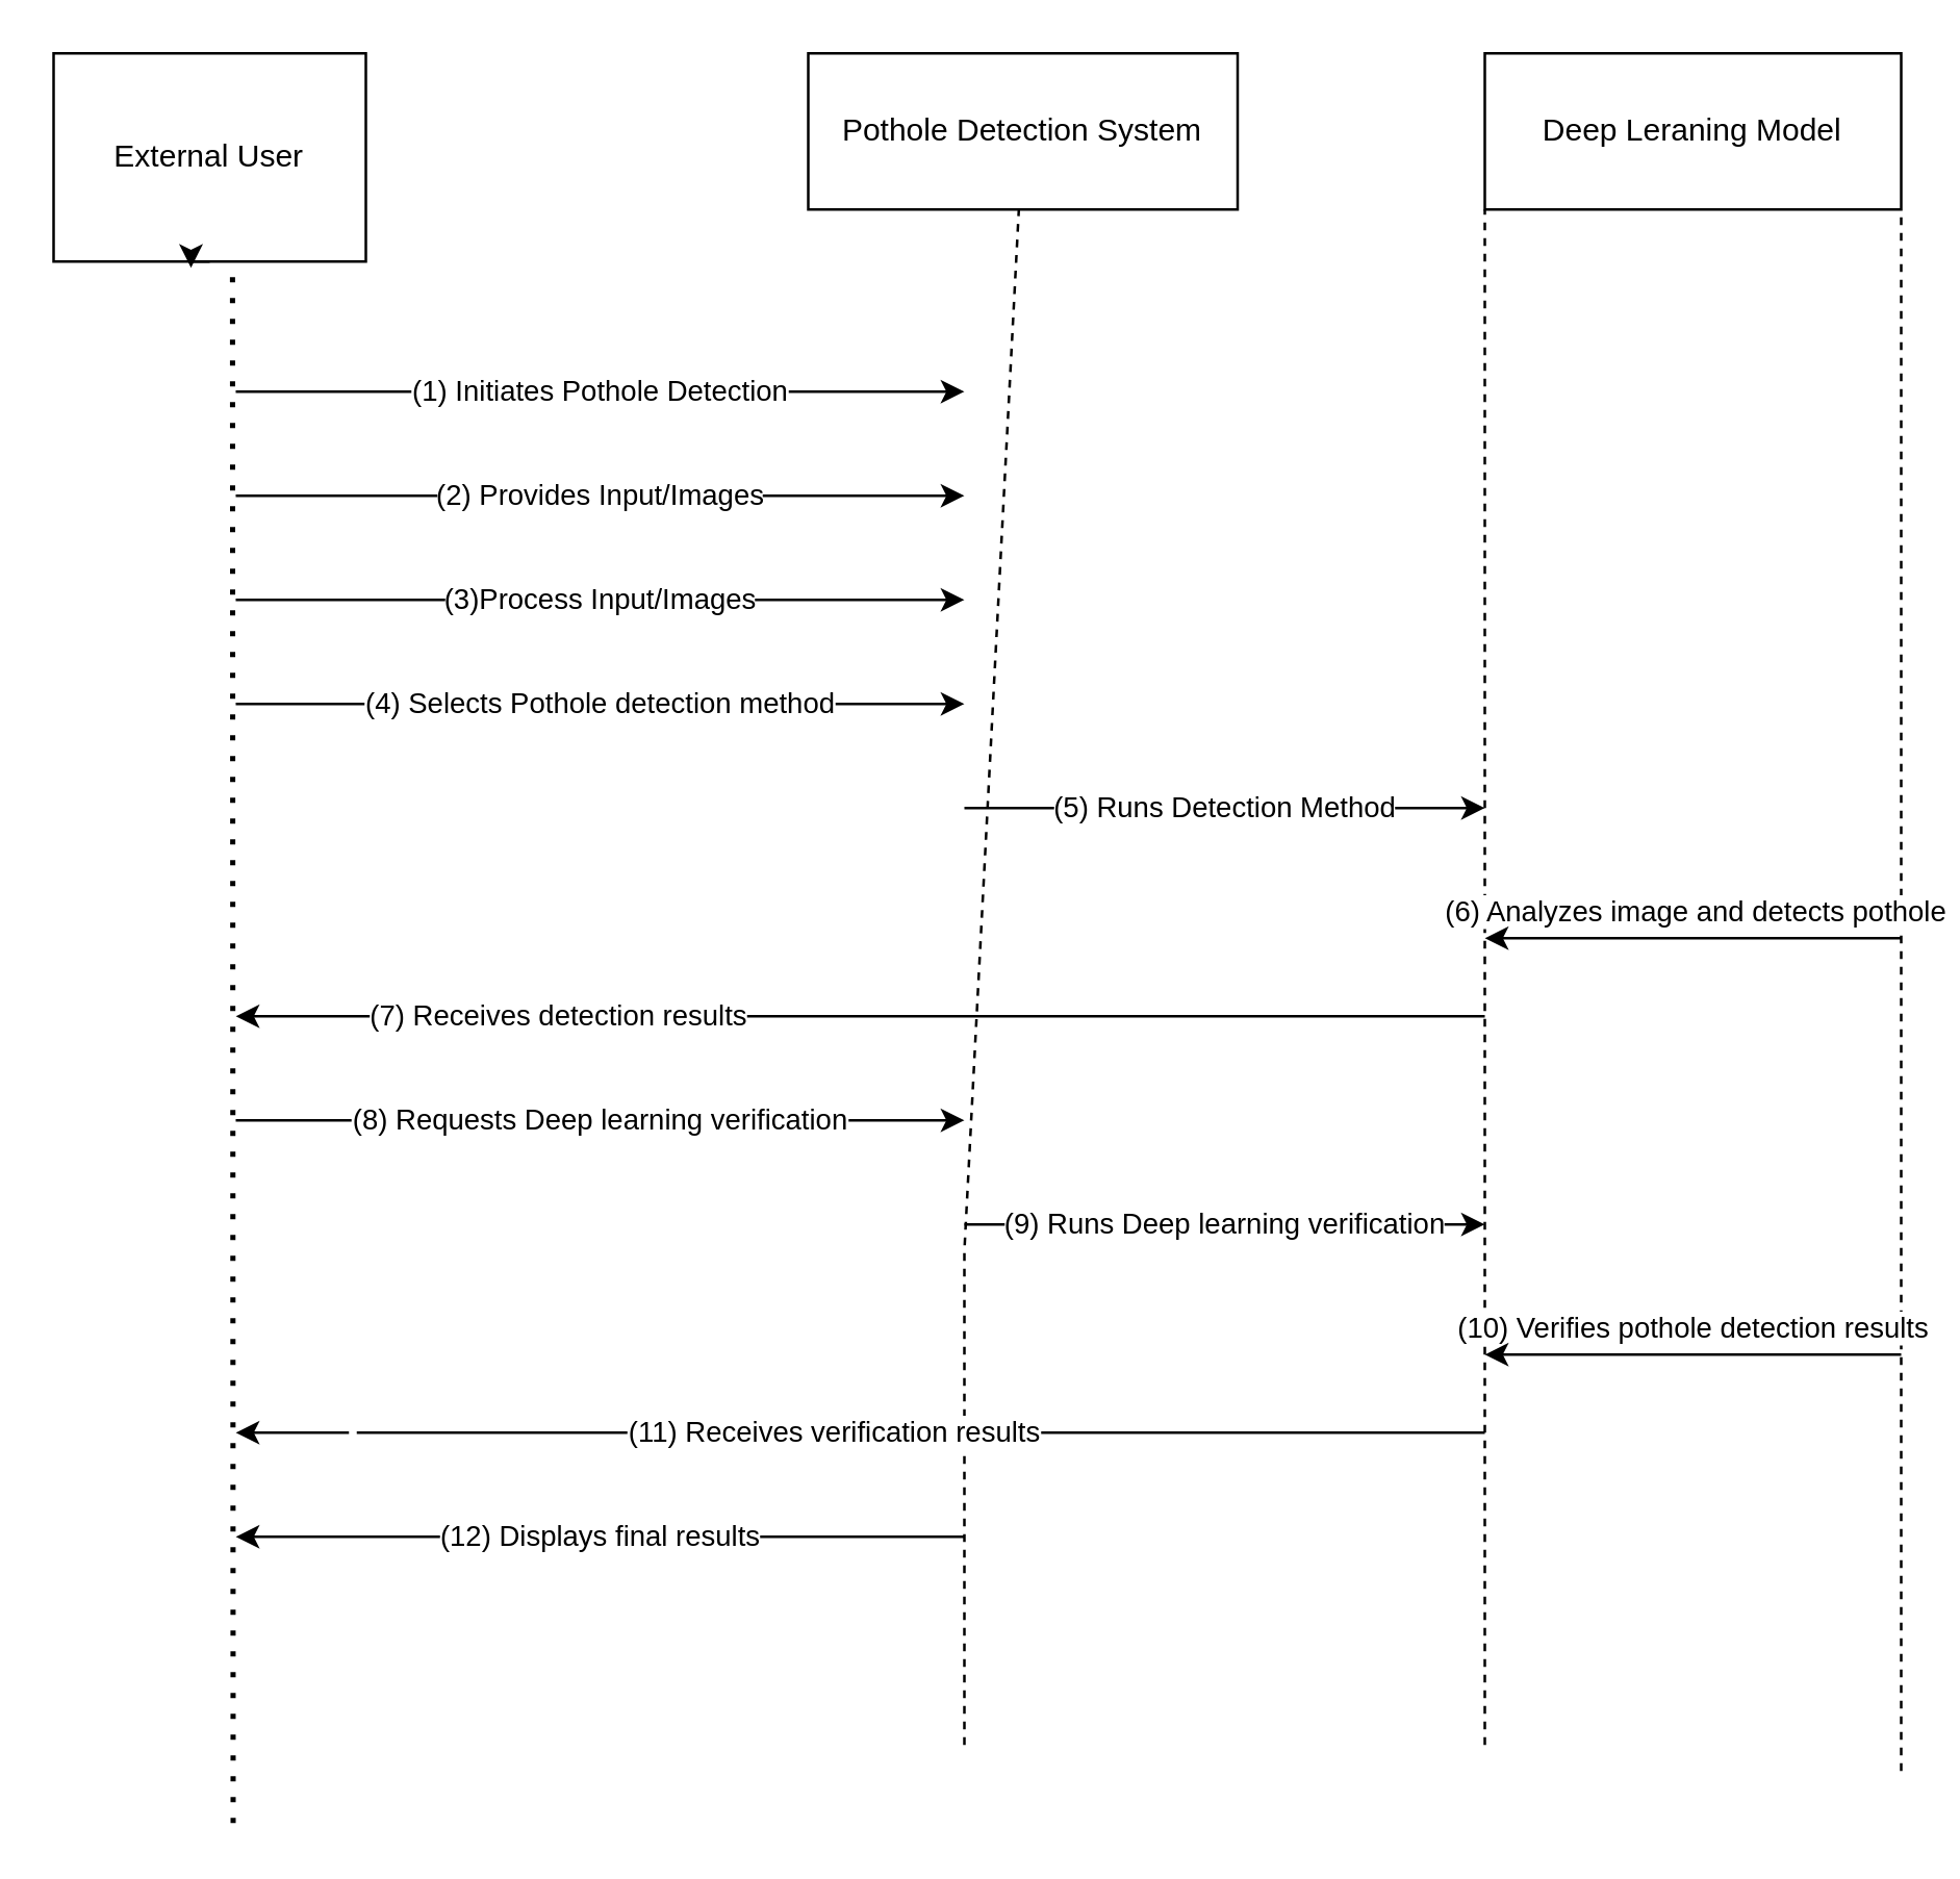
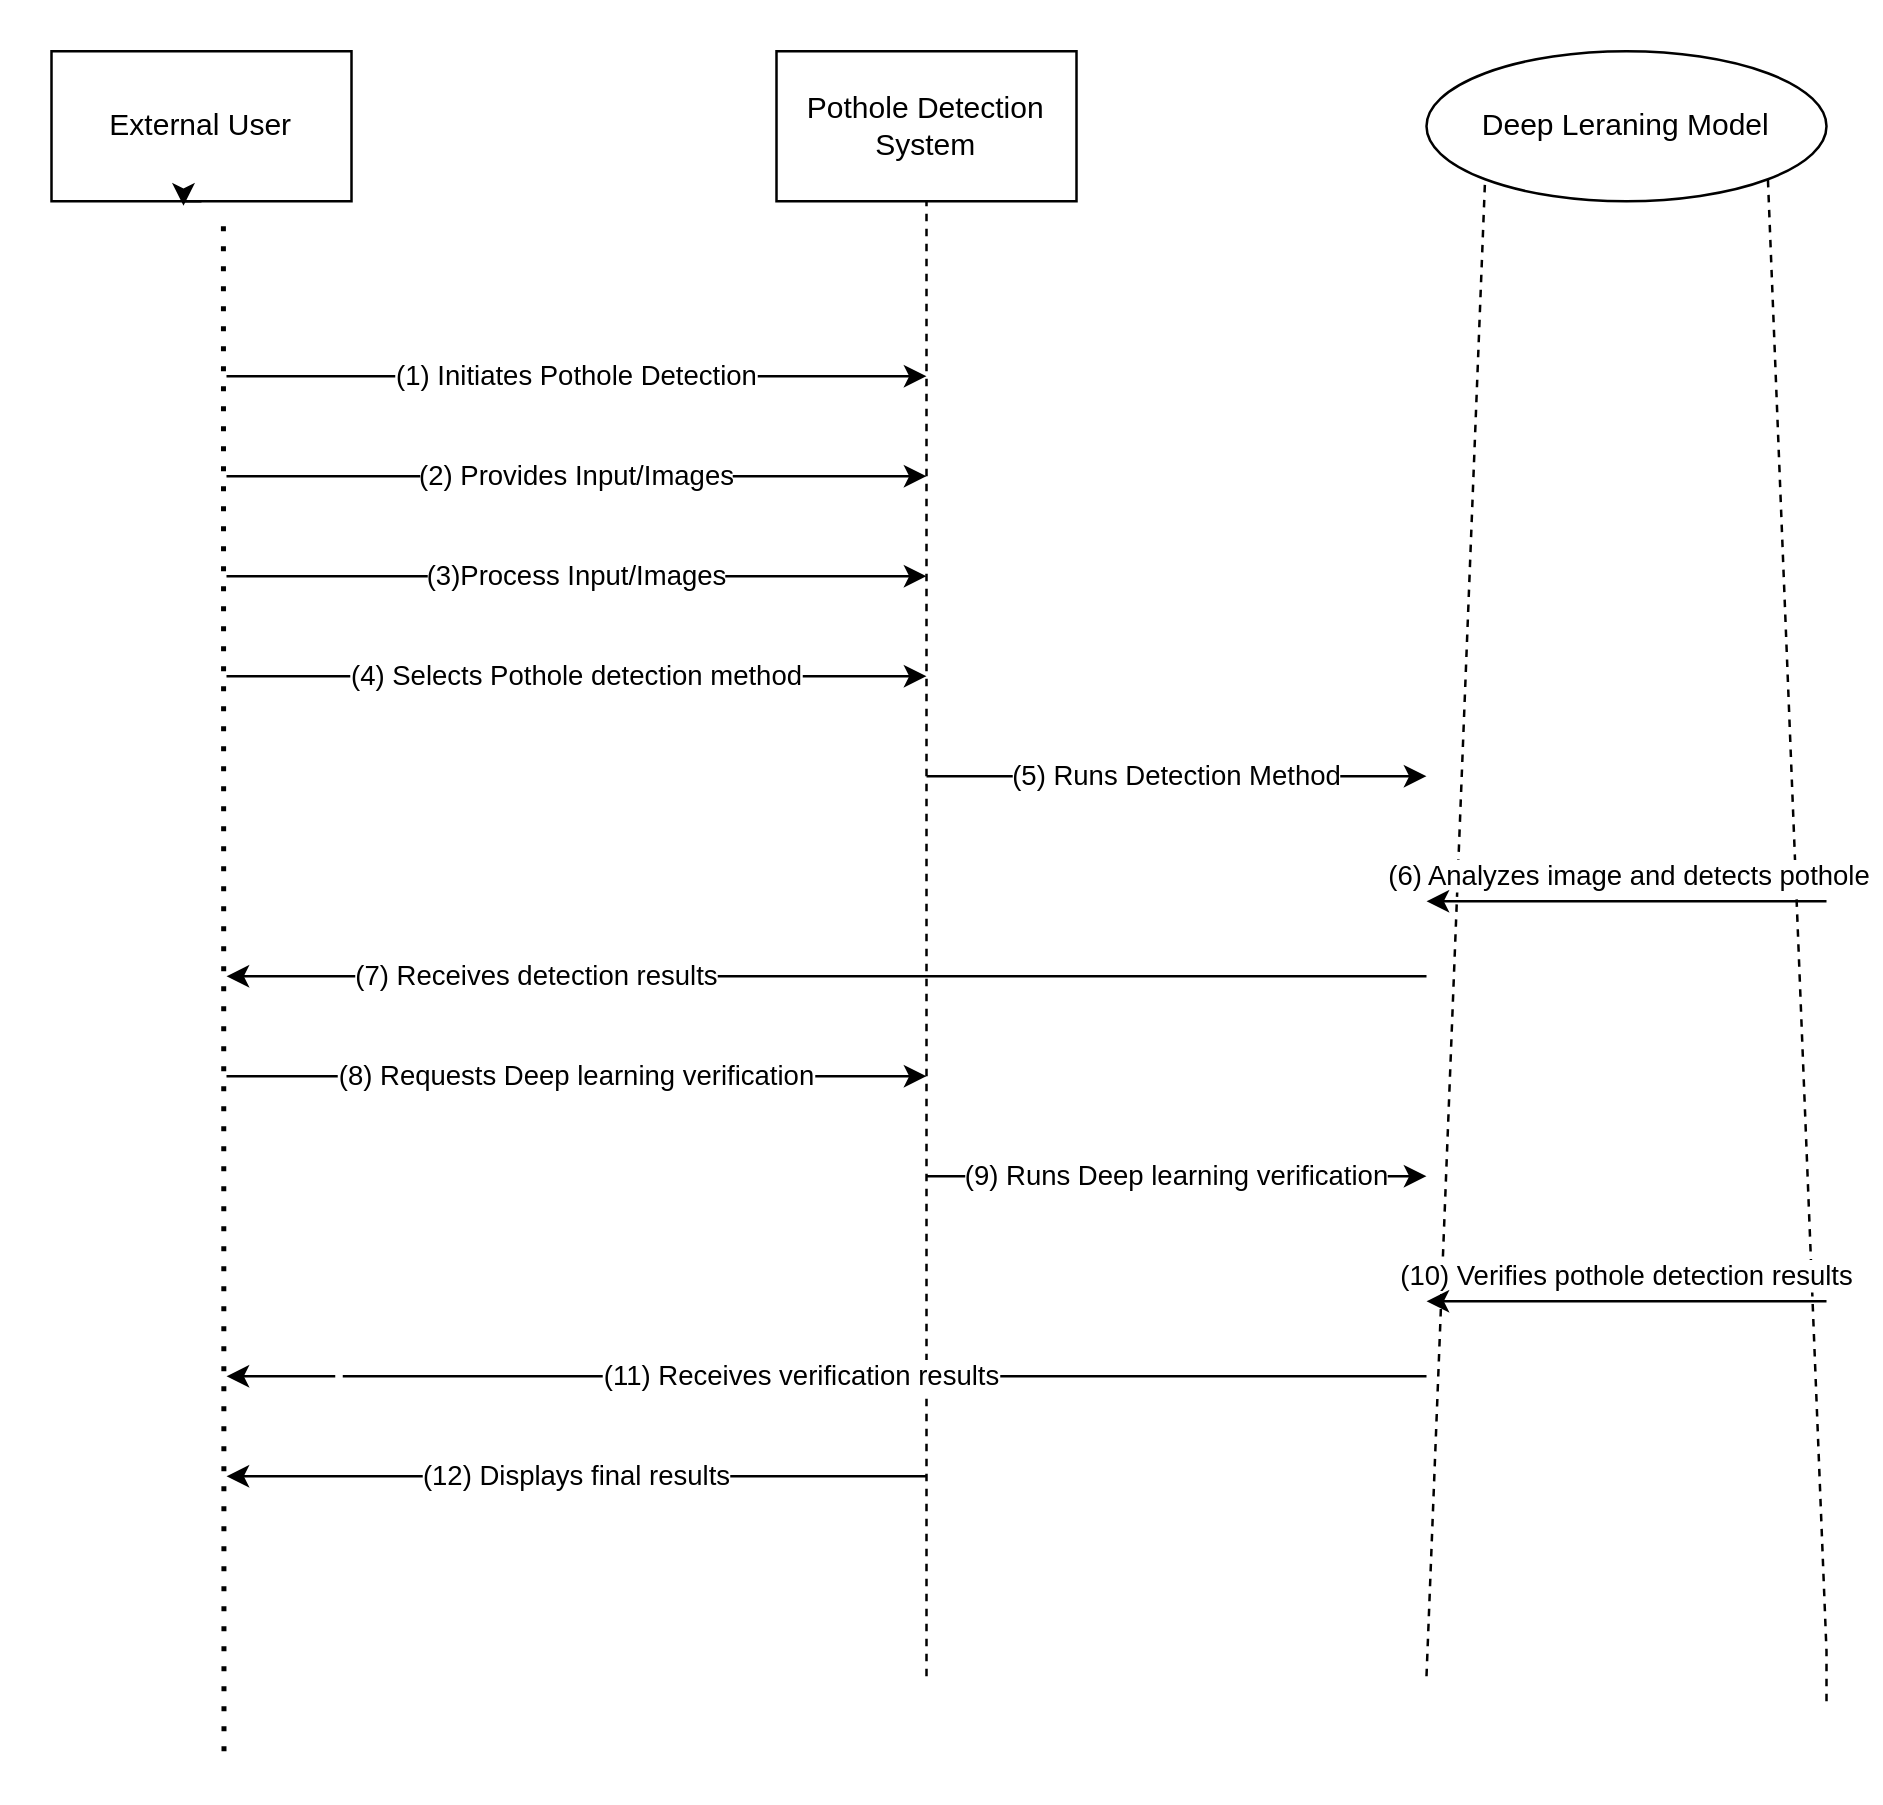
  <mxCell id="0" />
  <mxCell id="1" parent="0" />
- <mxCell id="2" value="External User" style="rounded=0;whiteSpace=wrap;html=1;" vertex="1" parent="1"><mxGeometry x="20" y="20" width="120" height="80" as="geometry" /></mxCell>
- <mxCell id="3" value="Pothole Detection System" style="rounded=0;whiteSpace=wrap;html=1;" vertex="1" parent="1"><mxGeometry x="310" y="20" width="165" height="60" as="geometry" /></mxCell>
- <mxCell id="4" value="Deep Leraning Model" style="rounded=0;whiteSpace=wrap;html=1;" vertex="1" parent="1"><mxGeometry x="570" y="20" width="160" height="60" as="geometry" /></mxCell>
+ <mxCell id="2" value="External User" style="rounded=0;whiteSpace=wrap;html=1;" vertex="1" parent="1"><mxGeometry x="20" y="20" width="120" height="60" as="geometry" /></mxCell>
+ <mxCell id="3" value="Pothole Detection System" style="rounded=0;whiteSpace=wrap;html=1;" vertex="1" parent="1"><mxGeometry x="310" y="20" width="120" height="60" as="geometry" /></mxCell>
+ <mxCell id="4" value="Deep Leraning Model" style="ellipse;whiteSpace=wrap;html=1;" vertex="1" parent="1"><mxGeometry x="570" y="20" width="160" height="60" as="geometry" /></mxCell>
  <mxCell id="5" style="edgeStyle=orthogonalEdgeStyle;rounded=0;orthogonalLoop=1;jettySize=auto;html=1;exitX=0.5;exitY=1;exitDx=0;exitDy=0;entryX=0.44;entryY=1.03;entryDx=0;entryDy=0;entryPerimeter=0;" edge="1" parent="1" source="2" target="2"><mxGeometry relative="1" as="geometry" /></mxCell>
  <mxCell id="6" value="" style="endArrow=none;dashed=1;html=1;dashPattern=1 3;strokeWidth=2;rounded=0;entryX=0.573;entryY=1.07;entryDx=0;entryDy=0;entryPerimeter=0;" edge="1" parent="1" target="2"><mxGeometry width="50" height="50" relative="1" as="geometry"><mxPoint x="89" y="700" as="sourcePoint" /><mxPoint x="70" y="80" as="targetPoint" /></mxGeometry></mxCell>
  <mxCell id="7" value="" style="endArrow=none;dashed=1;html=1;rounded=0;" edge="1" parent="1" target="3"><mxGeometry width="50" height="50" relative="1" as="geometry"><mxPoint x="370" y="670" as="sourcePoint" /><mxPoint x="380" y="330" as="targetPoint" /><Array as="points"><mxPoint x="370" y="480" /></Array></mxGeometry></mxCell>
  <mxCell id="8" value="" style="endArrow=none;dashed=1;html=1;rounded=0;entryX=0;entryY=1;entryDx=0;entryDy=0;" edge="1" parent="1" target="4"><mxGeometry width="50" height="50" relative="1" as="geometry"><mxPoint x="570" y="670" as="sourcePoint" /><mxPoint x="380" y="330" as="targetPoint" /></mxGeometry></mxCell>
  <mxCell id="9" value="" style="endArrow=none;dashed=1;html=1;rounded=0;entryX=1;entryY=1;entryDx=0;entryDy=0;" edge="1" parent="1" target="4"><mxGeometry width="50" height="50" relative="1" as="geometry"><mxPoint x="730" y="680" as="sourcePoint" /><mxPoint x="640" y="160" as="targetPoint" /><Array as="points"><mxPoint x="730" y="660" /></Array></mxGeometry></mxCell>
  <mxCell id="10" value=" (1) Initiates Pothole Detection       " style="endArrow=classic;html=1;rounded=0;" edge="1" parent="1"><mxGeometry width="50" height="50" relative="1" as="geometry"><mxPoint x="90" y="150" as="sourcePoint" /><mxPoint x="370" y="150" as="targetPoint" /></mxGeometry></mxCell>
  <mxCell id="11" value="(2) Provides Input/Images" style="endArrow=classic;html=1;rounded=0;" edge="1" parent="1"><mxGeometry width="50" height="50" relative="1" as="geometry"><mxPoint x="90" y="190" as="sourcePoint" /><mxPoint x="370" y="190" as="targetPoint" /></mxGeometry></mxCell>
  <mxCell id="12" value="(3)Process Input/Images" style="endArrow=classic;html=1;rounded=0;" edge="1" parent="1"><mxGeometry width="50" height="50" relative="1" as="geometry"><mxPoint x="90" y="230" as="sourcePoint" /><mxPoint x="370" y="230" as="targetPoint" /></mxGeometry></mxCell>
  <mxCell id="13" value="(4) Selects Pothole detection method" style="endArrow=classic;html=1;rounded=0;" edge="1" parent="1"><mxGeometry width="50" height="50" relative="1" as="geometry"><mxPoint x="90" y="270" as="sourcePoint" /><mxPoint x="370" y="270" as="targetPoint" /></mxGeometry></mxCell>
  <mxCell id="14" value="(5) Runs Detection Method" style="endArrow=classic;html=1;rounded=0;" edge="1" parent="1"><mxGeometry width="50" height="50" relative="1" as="geometry"><mxPoint x="370" y="310" as="sourcePoint" /><mxPoint x="570" y="310" as="targetPoint" /></mxGeometry></mxCell>
  <mxCell id="15" value="(6) Analyzes image and detects pothole" style="endArrow=classic;html=1;rounded=0;" edge="1" parent="1"><mxGeometry width="50" height="50" relative="1" as="geometry"><mxPoint x="731" y="350" as="sourcePoint" /><mxPoint x="571" y="350" as="targetPoint" /></mxGeometry></mxCell>
  <mxCell id="16" value="" style="endArrow=classic;html=1;rounded=0;" edge="1" parent="1"><mxGeometry width="50" height="50" relative="1" as="geometry"><mxPoint x="730" y="360" as="sourcePoint" /><mxPoint x="570" y="360" as="targetPoint" /></mxGeometry></mxCell>
  <mxCell id="17" value="" style="endArrow=classic;html=1;rounded=0;" edge="1" parent="1"><mxGeometry width="50" height="50" relative="1" as="geometry"><mxPoint x="570" y="390" as="sourcePoint" /><mxPoint x="90" y="390" as="targetPoint" /></mxGeometry></mxCell>
  <mxCell id="18" value="(7) Receives detection results" style="edgeLabel;html=1;align=center;verticalAlign=middle;resizable=0;points=[];" vertex="1" connectable="0" parent="17"><mxGeometry x="0.488" y="-1" relative="1" as="geometry"><mxPoint as="offset" /></mxGeometry></mxCell>
  <mxCell id="19" value="(8) Requests Deep learning verification" style="endArrow=classic;html=1;rounded=0;" edge="1" parent="1"><mxGeometry width="50" height="50" relative="1" as="geometry"><mxPoint x="90" y="430" as="sourcePoint" /><mxPoint x="370" y="430" as="targetPoint" /></mxGeometry></mxCell>
  <mxCell id="20" value="(9) Runs Deep learning verification" style="endArrow=classic;html=1;rounded=0;" edge="1" parent="1"><mxGeometry width="50" height="50" relative="1" as="geometry"><mxPoint x="370" y="470" as="sourcePoint" /><mxPoint x="570" y="470" as="targetPoint" /></mxGeometry></mxCell>
  <mxCell id="21" value="(10) Verifies pothole detection results" style="endArrow=classic;html=1;rounded=0;" edge="1" parent="1"><mxGeometry width="50" height="50" relative="1" as="geometry"><mxPoint x="730" y="510" as="sourcePoint" /><mxPoint x="570" y="510" as="targetPoint" /></mxGeometry></mxCell>
  <mxCell id="22" value="" style="endArrow=classic;html=1;rounded=0;" edge="1" parent="1"><mxGeometry width="50" height="50" relative="1" as="geometry"><mxPoint x="730" y="520" as="sourcePoint" /><mxPoint x="570" y="520" as="targetPoint" /></mxGeometry></mxCell>
  <mxCell id="23" value="(11) Receives verification results" style="endArrow=classic;html=1;rounded=0;" edge="1" parent="1"><mxGeometry width="50" height="50" relative="1" as="geometry"><mxPoint x="570" y="550" as="sourcePoint" /><mxPoint x="90" y="550" as="targetPoint" /><Array as="points"><mxPoint x="300" y="550" /><mxPoint x="170" y="550" /><mxPoint x="180" y="550" /></Array></mxGeometry></mxCell>
  <mxCell id="24" value="&amp;nbsp;" style="edgeLabel;html=1;align=center;verticalAlign=middle;resizable=0;points=[];" vertex="1" connectable="0" parent="23"><mxGeometry x="0.825" y="-1" relative="1" as="geometry"><mxPoint as="offset" /></mxGeometry></mxCell>
  <mxCell id="25" value="(12) Displays final results" style="endArrow=classic;html=1;rounded=0;" edge="1" parent="1"><mxGeometry width="50" height="50" relative="1" as="geometry"><mxPoint x="370" y="590" as="sourcePoint" /><mxPoint x="90" y="590" as="targetPoint" /></mxGeometry></mxCell>
